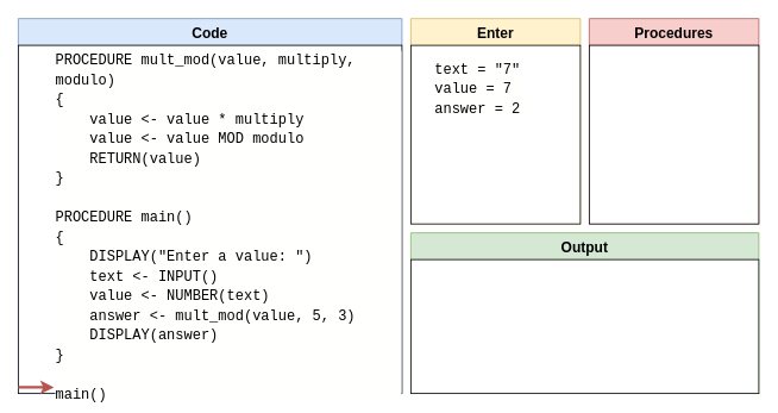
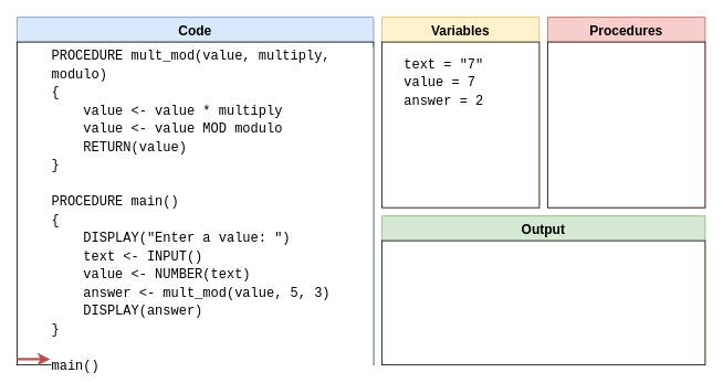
  <mxCell id="0" />
  <mxCell id="1" parent="0" />
  <mxCell id="2" value="Code" style="swimlane;fillColor=#dae8fc;strokeColor=#6c8ebf;fontSize=16;align=center;startSize=30;" parent="1" vertex="1"><mxGeometry x="20" y="20" width="430" height="420" as="geometry"><mxRectangle x="50" y="100" width="70" height="23" as="alternateBounds" /></mxGeometry></mxCell>
  <mxCell id="3" value="" style="rounded=0;whiteSpace=wrap;html=1;fontFamily=Courier New;fontSize=16;align=left;" parent="2" vertex="1"><mxGeometry y="30" width="430" height="390" as="geometry" /></mxCell>
  <mxCell id="4" value="&lt;div style=&quot;background-color: rgb(255 , 255 , 254) ; font-family: &amp;#34;source code pro&amp;#34; , &amp;#34;monaco&amp;#34; , &amp;#34;menlo&amp;#34; , &amp;#34;consolas&amp;#34; , &amp;#34;courier new&amp;#34; , monospace , &amp;#34;consolas&amp;#34; , &amp;#34;courier new&amp;#34; , monospace ; font-weight: normal ; line-height: 22px&quot;&gt;&lt;div style=&quot;font-family: &amp;#34;source code pro&amp;#34; , &amp;#34;monaco&amp;#34; , &amp;#34;menlo&amp;#34; , &amp;#34;consolas&amp;#34; , &amp;#34;courier new&amp;#34; , monospace , &amp;#34;consolas&amp;#34; , &amp;#34;courier new&amp;#34; , monospace ; line-height: 22px&quot;&gt;&lt;div style=&quot;font-family: &amp;#34;source code pro&amp;#34; , &amp;#34;monaco&amp;#34; , &amp;#34;menlo&amp;#34; , &amp;#34;consolas&amp;#34; , &amp;#34;courier new&amp;#34; , monospace , &amp;#34;consolas&amp;#34; , &amp;#34;courier new&amp;#34; , monospace ; line-height: 22px&quot;&gt;&lt;div style=&quot;font-family: &amp;#34;source code pro&amp;#34; , &amp;#34;monaco&amp;#34; , &amp;#34;menlo&amp;#34; , &amp;#34;consolas&amp;#34; , &amp;#34;courier new&amp;#34; , monospace , &amp;#34;consolas&amp;#34; , &amp;#34;courier new&amp;#34; , monospace ; line-height: 22px&quot;&gt;&lt;div style=&quot;font-size: 15px&quot;&gt;&lt;div style=&quot;font-family: &amp;#34;source code pro&amp;#34; , &amp;#34;monaco&amp;#34; , &amp;#34;menlo&amp;#34; , &amp;#34;consolas&amp;#34; , &amp;#34;courier new&amp;#34; , monospace , &amp;#34;consolas&amp;#34; , &amp;#34;courier new&amp;#34; , monospace ; line-height: 22px&quot;&gt;&lt;div style=&quot;font-family: &amp;#34;source code pro&amp;#34; , &amp;#34;monaco&amp;#34; , &amp;#34;menlo&amp;#34; , &amp;#34;consolas&amp;#34; , &amp;#34;courier new&amp;#34; , monospace , &amp;#34;consolas&amp;#34; , &amp;#34;courier new&amp;#34; , monospace ; font-size: 16px ; line-height: 22px&quot;&gt;&lt;div&gt;PROCEDURE mult_mod(value, multiply, modulo)&lt;/div&gt;&lt;div&gt;{&lt;/div&gt;&lt;div&gt;&amp;nbsp; &amp;nbsp; value &amp;lt;- value * multiply&lt;/div&gt;&lt;div&gt;&amp;nbsp; &amp;nbsp; value &amp;lt;- value MOD modulo&lt;/div&gt;&lt;div&gt;&amp;nbsp; &amp;nbsp; RETURN(value)&lt;/div&gt;&lt;div&gt;}&lt;/div&gt;&lt;br&gt;&lt;div&gt;PROCEDURE main()&lt;/div&gt;&lt;div&gt;{&lt;/div&gt;&lt;div&gt;&amp;nbsp; &amp;nbsp; DISPLAY(&quot;Enter a value: &quot;)&lt;/div&gt;&lt;div&gt;&amp;nbsp; &amp;nbsp; text &amp;lt;- INPUT()&lt;/div&gt;&lt;div&gt;&amp;nbsp; &amp;nbsp; value &amp;lt;- NUMBER(text)&lt;/div&gt;&lt;div&gt;&amp;nbsp; &amp;nbsp; answer &amp;lt;- mult_mod(value, 5, 3)&lt;/div&gt;&lt;div&gt;&amp;nbsp; &amp;nbsp; DISPLAY(answer)&lt;/div&gt;&lt;div&gt;}&lt;/div&gt;&lt;br&gt;&lt;div&gt;main()&lt;/div&gt;&lt;/div&gt;&lt;/div&gt;&lt;/div&gt;&lt;/div&gt;&lt;/div&gt;&lt;/div&gt;&lt;/div&gt;" style="text;html=1;strokeColor=none;fillColor=none;align=left;verticalAlign=top;whiteSpace=wrap;rounded=0;fontFamily=Courier New;fontSize=16;fontStyle=1" parent="2" vertex="1"><mxGeometry x="40" y="30" width="390" height="350" as="geometry" /></mxCell>
  <mxCell id="5" value="" style="endArrow=classic;html=1;rounded=0;fontFamily=Courier New;fontSize=16;strokeWidth=3;fillColor=#f8cecc;strokeColor=#b85450;" parent="2" edge="1"><mxGeometry width="50" height="50" relative="1" as="geometry"><mxPoint y="413" as="sourcePoint" /><mxPoint x="40" y="413" as="targetPoint" /></mxGeometry></mxCell>
- <mxCell id="6" value="Enter" style="swimlane;fillColor=#fff2cc;strokeColor=#d6b656;fontSize=16;align=center;startSize=30;" parent="1" vertex="1"><mxGeometry x="460" y="20" width="190" height="230" as="geometry"><mxRectangle x="50" y="100" width="70" height="23" as="alternateBounds" /></mxGeometry></mxCell>
+ <mxCell id="6" value="Variables" style="swimlane;fillColor=#fff2cc;strokeColor=#d6b656;fontSize=16;align=center;startSize=30;" parent="1" vertex="1"><mxGeometry x="460" y="20" width="190" height="230" as="geometry"><mxRectangle x="50" y="100" width="70" height="23" as="alternateBounds" /></mxGeometry></mxCell>
  <mxCell id="7" value="" style="rounded=0;whiteSpace=wrap;html=1;fontFamily=Courier New;fontSize=16;align=left;" parent="6" vertex="1"><mxGeometry y="30" width="190" height="200" as="geometry" /></mxCell>
  <mxCell id="8" value="&lt;div style=&quot;background-color: rgb(255 , 255 , 254) ; font-family: &amp;#34;source code pro&amp;#34; , &amp;#34;monaco&amp;#34; , &amp;#34;menlo&amp;#34; , &amp;#34;consolas&amp;#34; , &amp;#34;courier new&amp;#34; , monospace , &amp;#34;consolas&amp;#34; , &amp;#34;courier new&amp;#34; , monospace ; font-weight: normal ; line-height: 22px&quot;&gt;text = &quot;7&quot;&lt;/div&gt;&lt;div style=&quot;background-color: rgb(255 , 255 , 254) ; font-family: &amp;#34;source code pro&amp;#34; , &amp;#34;monaco&amp;#34; , &amp;#34;menlo&amp;#34; , &amp;#34;consolas&amp;#34; , &amp;#34;courier new&amp;#34; , monospace , &amp;#34;consolas&amp;#34; , &amp;#34;courier new&amp;#34; , monospace ; font-weight: normal ; line-height: 22px&quot;&gt;value = 7&lt;/div&gt;&lt;div style=&quot;background-color: rgb(255 , 255 , 254) ; font-family: &amp;#34;source code pro&amp;#34; , &amp;#34;monaco&amp;#34; , &amp;#34;menlo&amp;#34; , &amp;#34;consolas&amp;#34; , &amp;#34;courier new&amp;#34; , monospace , &amp;#34;consolas&amp;#34; , &amp;#34;courier new&amp;#34; , monospace ; font-weight: normal ; line-height: 22px&quot;&gt;answer = 2&lt;/div&gt;" style="text;html=1;strokeColor=none;fillColor=none;align=left;verticalAlign=top;whiteSpace=wrap;rounded=0;fontFamily=Courier New;fontSize=16;fontStyle=1" parent="6" vertex="1"><mxGeometry x="25" y="40" width="140" height="110" as="geometry" /></mxCell>
  <mxCell id="9" value="Output" style="swimlane;fillColor=#d5e8d4;strokeColor=#82b366;fontSize=16;align=center;startSize=30;" parent="1" vertex="1"><mxGeometry x="460" y="260" width="390" height="180" as="geometry"><mxRectangle x="50" y="100" width="70" height="23" as="alternateBounds" /></mxGeometry></mxCell>
  <mxCell id="10" value="" style="rounded=0;whiteSpace=wrap;html=1;fontFamily=Courier New;fontSize=16;align=left;" parent="9" vertex="1"><mxGeometry y="30" width="390" height="150" as="geometry" /></mxCell>
  <mxCell id="11" value="Procedures" style="swimlane;fillColor=#f8cecc;strokeColor=#b85450;fontSize=16;align=center;startSize=30;" parent="1" vertex="1"><mxGeometry x="660" y="20" width="190" height="230" as="geometry"><mxRectangle x="50" y="100" width="70" height="23" as="alternateBounds" /></mxGeometry></mxCell>
  <mxCell id="12" value="" style="rounded=0;whiteSpace=wrap;html=1;fontFamily=Courier New;fontSize=16;align=left;" parent="11" vertex="1"><mxGeometry y="30" width="190" height="200" as="geometry" /></mxCell>
